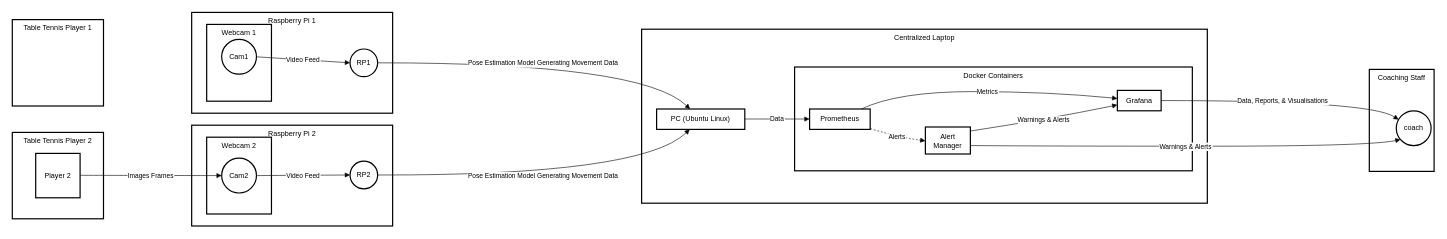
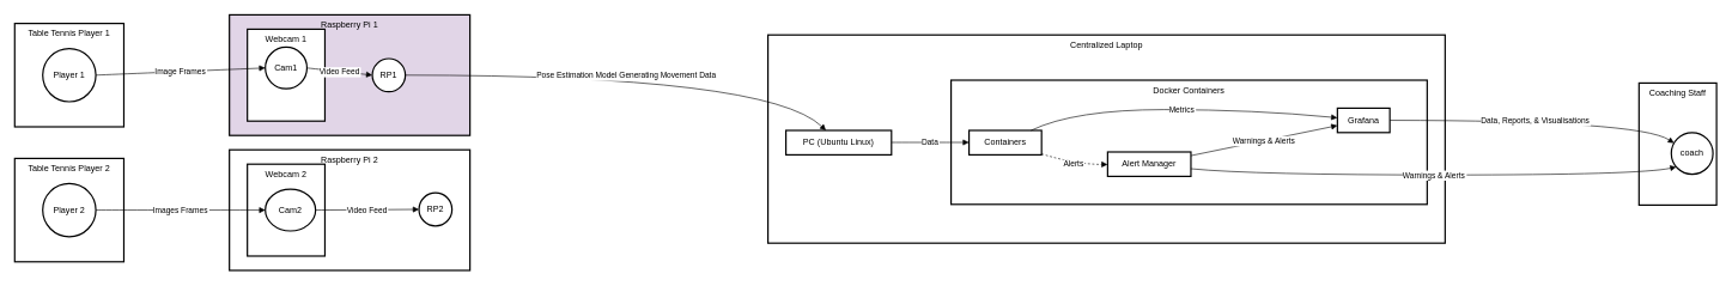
  <mxCell id="0" />
  <mxCell id="1" parent="0" />
  <mxCell id="2" value="Coaching Staff" style="whiteSpace=wrap;strokeWidth=2;verticalAlign=top;" vertex="1" parent="1"><mxGeometry x="2282" y="115" width="108" height="170" as="geometry" /></mxCell>
  <mxCell id="3" value="coach" style="ellipse;aspect=fixed;strokeWidth=2;whiteSpace=wrap;" vertex="1" parent="1"><mxGeometry x="2327" y="184" width="58" height="58" as="geometry" /></mxCell>
  <mxCell id="4" value="Table Tennis Player 2" style="whiteSpace=wrap;strokeWidth=2;verticalAlign=top;" vertex="1" parent="1"><mxGeometry x="20" y="220" width="152" height="144" as="geometry" /></mxCell>
- <mxCell id="5" value="Player 2" style="aspect=fixed;strokeWidth=2;whiteSpace=wrap;rounded=0;" vertex="1" parent="1"><mxGeometry x="59" y="255" width="74" height="74" as="geometry" /></mxCell>
+ <mxCell id="5" value="Player 2" style="ellipse;aspect=fixed;strokeWidth=2;whiteSpace=wrap;" vertex="1" parent="1"><mxGeometry x="59" y="255" width="74" height="74" as="geometry" /></mxCell>
  <mxCell id="6" value="Table Tennis Player 1" style="whiteSpace=wrap;strokeWidth=2;verticalAlign=top;" vertex="1" parent="1"><mxGeometry x="20" y="32" width="152" height="144" as="geometry" /></mxCell>
+ <mxCell id="7" value="Player 1" style="ellipse;aspect=fixed;strokeWidth=2;whiteSpace=wrap;" vertex="1" parent="1"><mxGeometry x="59" y="67" width="74" height="74" as="geometry" /></mxCell>
  <mxCell id="8" value="Centralized Laptop" style="whiteSpace=wrap;strokeWidth=2;verticalAlign=top;" vertex="1" parent="1"><mxGeometry x="1069" y="48" width="943" height="290" as="geometry" /></mxCell>
  <mxCell id="9" value="PC (Ubuntu Linux)" style="whiteSpace=wrap;strokeWidth=2;" vertex="1" parent="1"><mxGeometry x="1094" y="181" width="147" height="34" as="geometry" /></mxCell>
  <mxCell id="10" value="Docker Containers" style="whiteSpace=wrap;strokeWidth=2;verticalAlign=top;" vertex="1" parent="1"><mxGeometry x="1324" y="111" width="663" height="173" as="geometry" /></mxCell>
- <mxCell id="11" value="Prometheus" style="whiteSpace=wrap;strokeWidth=2;" vertex="1" parent="1"><mxGeometry x="1349" y="181" width="101" height="34" as="geometry" /></mxCell>
- <mxCell id="12" value="Alert Manager" style="whiteSpace=wrap;strokeWidth=2;" vertex="1" parent="1"><mxGeometry x="1542" y="211" width="75" height="45" as="geometry" /></mxCell>
+ <mxCell id="11" value="Containers" style="whiteSpace=wrap;strokeWidth=2;" vertex="1" parent="1"><mxGeometry x="1349" y="181" width="101" height="34" as="geometry" /></mxCell>
+ <mxCell id="12" value="Alert Manager" style="whiteSpace=wrap;strokeWidth=2;" vertex="1" parent="1"><mxGeometry x="1542" y="211" width="116" height="34" as="geometry" /></mxCell>
  <mxCell id="13" value="Grafana" style="whiteSpace=wrap;strokeWidth=2;" vertex="1" parent="1"><mxGeometry x="1862" y="150" width="73" height="34" as="geometry" /></mxCell>
  <mxCell id="14" value="Raspberry Pi 2" style="whiteSpace=wrap;strokeWidth=2;verticalAlign=top;" vertex="1" parent="1"><mxGeometry x="319" y="208" width="335" height="168" as="geometry" /></mxCell>
  <mxCell id="15" value="RP2" style="ellipse;aspect=fixed;strokeWidth=2;whiteSpace=wrap;" vertex="1" parent="1"><mxGeometry x="583" y="268" width="46" height="46" as="geometry" /></mxCell>
  <mxCell id="16" value="Webcam 2" style="whiteSpace=wrap;strokeWidth=2;verticalAlign=top;" vertex="1" parent="1"><mxGeometry x="344" y="228" width="108" height="128" as="geometry" /></mxCell>
- <mxCell id="17" value="Cam2" style="ellipse;aspect=fixed;strokeWidth=2;whiteSpace=wrap;" vertex="1" parent="1"><mxGeometry x="369" y="263" width="58" height="58" as="geometry" /></mxCell>
- <mxCell id="18" value="Raspberry Pi 1" style="whiteSpace=wrap;strokeWidth=2;verticalAlign=top;" vertex="1" parent="1"><mxGeometry x="319" y="20" width="335" height="168" as="geometry" /></mxCell>
- <mxCell id="19" value="RP1" style="ellipse;aspect=fixed;strokeWidth=2;whiteSpace=wrap;" vertex="1" parent="1"><mxGeometry x="583" y="81" width="46" height="46" as="geometry" /></mxCell>
+ <mxCell id="17" value="Cam2" style="ellipse;aspect=fixed;strokeWidth=2;whiteSpace=wrap;" vertex="1" parent="1"><mxGeometry x="369" y="263" width="70" height="58" as="geometry" /></mxCell>
+ <mxCell id="18" value="Raspberry Pi 1" style="whiteSpace=wrap;strokeWidth=2;verticalAlign=top;fillColor=#e1d5e7;" vertex="1" parent="1"><mxGeometry x="319" y="20" width="335" height="168" as="geometry" /></mxCell>
+ <mxCell id="19" value="RP1" style="ellipse;aspect=fixed;strokeWidth=2;whiteSpace=wrap;" vertex="1" parent="1"><mxGeometry x="518" y="81" width="46" height="46" as="geometry" /></mxCell>
  <mxCell id="20" value="Webcam 1" style="whiteSpace=wrap;strokeWidth=2;verticalAlign=top;" vertex="1" parent="1"><mxGeometry x="344" y="40" width="108" height="128" as="geometry" /></mxCell>
  <mxCell id="21" value="Cam1" style="ellipse;aspect=fixed;strokeWidth=2;whiteSpace=wrap;" vertex="1" parent="1"><mxGeometry x="369" y="65" width="58" height="58" as="geometry" /></mxCell>
  <mxCell id="22" value="Video Feed" style="curved=1;startArrow=none;endArrow=block;exitX=0.992;exitY=0.497;entryX=0.002;entryY=0.497;rounded=0;" edge="1" parent="1" source="21" target="19"><mxGeometry relative="1" as="geometry"><Array as="points" /></mxGeometry></mxCell>
  <mxCell id="23" value="Video Feed" style="curved=1;startArrow=none;endArrow=block;exitX=0.992;exitY=0.492;entryX=0.002;entryY=0.511;rounded=0;" edge="1" parent="1" source="17" target="15"><mxGeometry relative="1" as="geometry"><Array as="points" /></mxGeometry></mxCell>
  <mxCell id="24" value="Pose Estimation Model Generating Movement Data" style="curved=1;startArrow=none;endArrow=block;exitX=1.005;exitY=0.497;entryX=0.377;entryY=-0.009;rounded=0;" edge="1" parent="1" source="19" target="9"><mxGeometry relative="1" as="geometry"><Array as="points"><mxPoint x="1069" y="104" /></Array></mxGeometry></mxCell>
- <mxCell id="25" value="Pose Estimation Model Generating Movement Data" style="curved=1;startArrow=none;endArrow=block;exitX=1.005;exitY=0.511;entryX=0.377;entryY=0.991;rounded=0;" edge="1" parent="1" source="15" target="9"><mxGeometry relative="1" as="geometry"><Array as="points"><mxPoint x="1069" y="292" /></Array></mxGeometry></mxCell>
+ <mxCell id="26" value="Image Frames" style="curved=1;startArrow=none;endArrow=block;exitX=0.996;exitY=0.498;entryX=-0.002;entryY=0.497;rounded=0;" edge="1" parent="1" source="7" target="21"><mxGeometry relative="1" as="geometry"><Array as="points" /></mxGeometry></mxCell>
  <mxCell id="27" value="Images Frames" style="curved=1;startArrow=none;endArrow=block;exitX=0.996;exitY=0.494;entryX=-0.002;entryY=0.492;rounded=0;" edge="1" parent="1" source="5" target="17"><mxGeometry relative="1" as="geometry"><Array as="points" /></mxGeometry></mxCell>
  <mxCell id="28" value="Data" style="curved=1;startArrow=none;endArrow=block;exitX=0.997;exitY=0.491;entryX=0.003;entryY=0.491;rounded=0;" edge="1" parent="1" source="9" target="11"><mxGeometry relative="1" as="geometry"><Array as="points" /></mxGeometry></mxCell>
  <mxCell id="29" value="Metrics" style="curved=1;startArrow=none;endArrow=block;exitX=0.86;exitY=-0.009;entryX=-0.003;entryY=0.394;rounded=0;" edge="1" parent="1" source="11" target="13"><mxGeometry relative="1" as="geometry"><Array as="points"><mxPoint x="1496" y="152" /><mxPoint x="1746" y="152" /></Array></mxGeometry></mxCell>
  <mxCell id="30" value="Alerts" style="curved=1;startArrow=none;endArrow=block;exitX=1.006;exitY=0.967;entryX=-0.004;entryY=0.513;rounded=0;dashed=1;" edge="1" parent="1" source="11" target="12"><mxGeometry relative="1" as="geometry"><Array as="points"><mxPoint x="1496" y="228" /></Array></mxGeometry></mxCell>
  <mxCell id="31" value="Warnings &amp; Alerts" style="curved=1;startArrow=none;endArrow=block;exitX=0.992;exitY=0.156;entryX=-0.003;entryY=0.714;rounded=0;" edge="1" parent="1" source="12" target="13"><mxGeometry relative="1" as="geometry"><Array as="points"><mxPoint x="1746" y="198" /></Array></mxGeometry></mxCell>
  <mxCell id="32" value="Warnings &amp; Alerts" style="curved=1;startArrow=none;endArrow=block;exitX=0.992;exitY=0.684;entryX=0.004;entryY=0.915;rounded=0;" edge="1" parent="1" source="12" target="3"><mxGeometry relative="1" as="geometry"><Array as="points"><mxPoint x="1746" y="243" /><mxPoint x="2282" y="243" /></Array></mxGeometry></mxCell>
  <mxCell id="33" value="Data, Reports, &amp; Visualisations" style="curved=1;startArrow=none;endArrow=block;exitX=0.995;exitY=0.498;entryX=0.004;entryY=0.211;rounded=0;" edge="1" parent="1" source="13" target="3"><mxGeometry relative="1" as="geometry"><Array as="points"><mxPoint x="2282" y="167" /></Array></mxGeometry></mxCell>
